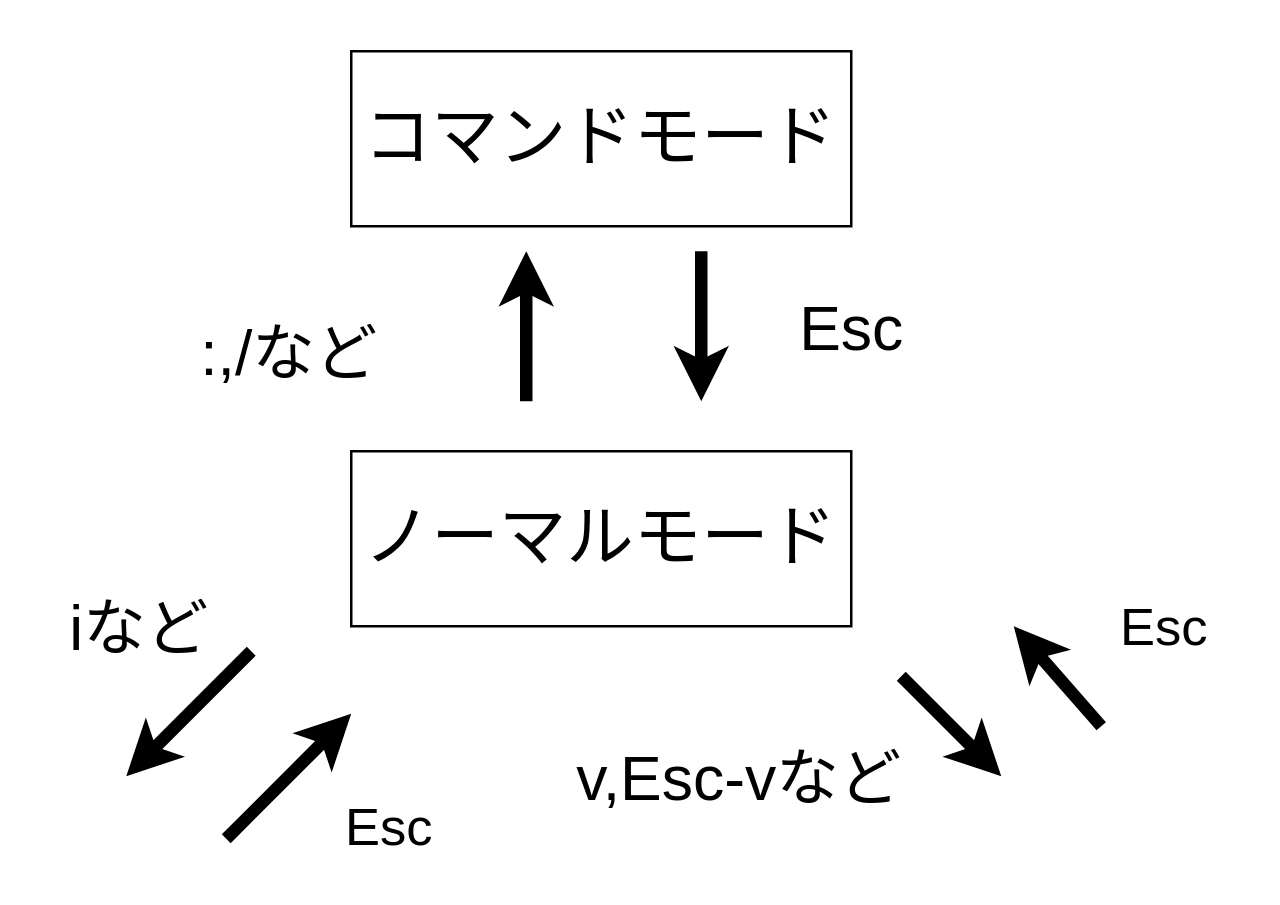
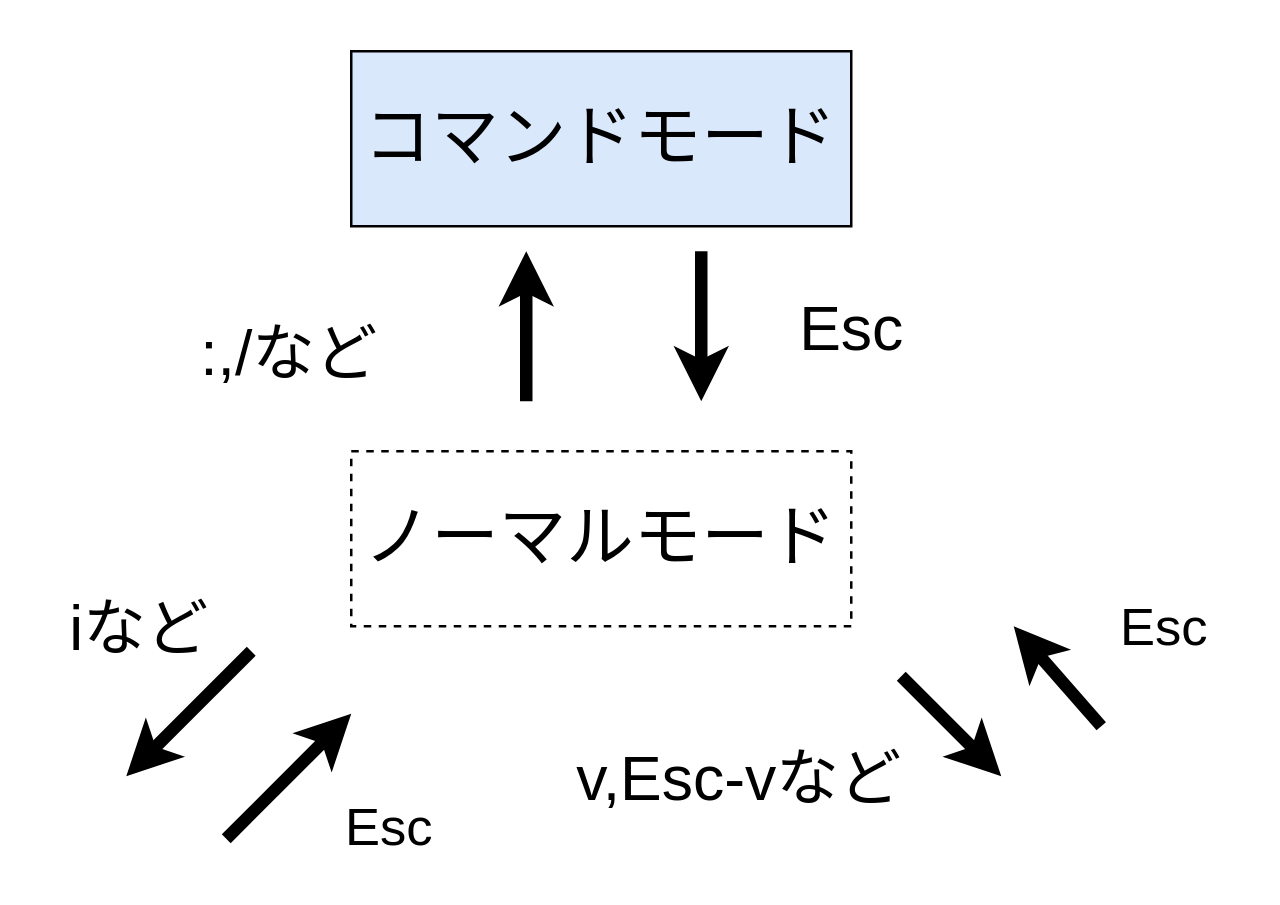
  <mxCell id="0" />
  <mxCell id="1" parent="0" />
- <mxCell id="2" value="&lt;font style=&quot;font-size: 27px&quot;&gt;コマンドモード&lt;/font&gt;" style="rounded=0;whiteSpace=wrap;html=1;" parent="1" vertex="1"><mxGeometry x="140" y="20" width="200" height="70" as="geometry" /></mxCell>
- <mxCell id="3" value="&lt;font style=&quot;font-size: 27px&quot;&gt;ノーマルモード&lt;/font&gt;" style="rounded=0;whiteSpace=wrap;html=1;" parent="1" vertex="1"><mxGeometry x="140" y="180" width="200" height="70" as="geometry" /></mxCell>
+ <mxCell id="2" value="&lt;font style=&quot;font-size: 27px&quot;&gt;コマンドモード&lt;/font&gt;" style="rounded=0;whiteSpace=wrap;html=1;fillColor=#dae8fc;" parent="1" vertex="1"><mxGeometry x="140" y="20" width="200" height="70" as="geometry" /></mxCell>
+ <mxCell id="3" value="&lt;font style=&quot;font-size: 27px&quot;&gt;ノーマルモード&lt;/font&gt;" style="rounded=0;whiteSpace=wrap;html=1;dashed=1;" parent="1" vertex="1"><mxGeometry x="140" y="180" width="200" height="70" as="geometry" /></mxCell>
  <mxCell id="4" value="" style="endArrow=classic;html=1;rounded=0;fontSize=27;strokeWidth=5;" parent="1" edge="1"><mxGeometry width="50" height="50" relative="1" as="geometry"><mxPoint x="90" y="335" as="sourcePoint" /><mxPoint x="140" y="285" as="targetPoint" /></mxGeometry></mxCell>
  <mxCell id="5" value="" style="endArrow=classic;html=1;rounded=0;fontSize=27;strokeWidth=5;" parent="1" edge="1"><mxGeometry width="50" height="50" relative="1" as="geometry"><mxPoint x="100" y="260" as="sourcePoint" /><mxPoint x="50" y="310" as="targetPoint" /></mxGeometry></mxCell>
  <mxCell id="6" value="" style="endArrow=classic;html=1;rounded=0;fontSize=27;strokeWidth=5;" parent="1" edge="1"><mxGeometry width="50" height="50" relative="1" as="geometry"><mxPoint x="360" y="270" as="sourcePoint" /><mxPoint x="400" y="310" as="targetPoint" /></mxGeometry></mxCell>
  <mxCell id="7" value="" style="endArrow=classic;html=1;rounded=0;fontSize=27;strokeWidth=5;" parent="1" edge="1"><mxGeometry width="50" height="50" relative="1" as="geometry"><mxPoint x="440" y="290" as="sourcePoint" /><mxPoint x="405" y="250" as="targetPoint" /></mxGeometry></mxCell>
  <mxCell id="8" value="" style="endArrow=classic;html=1;rounded=0;fontSize=27;strokeWidth=5;" parent="1" edge="1"><mxGeometry width="50" height="50" relative="1" as="geometry"><mxPoint x="210" y="160" as="sourcePoint" /><mxPoint x="210" y="100" as="targetPoint" /></mxGeometry></mxCell>
  <mxCell id="9" value="" style="endArrow=classic;html=1;rounded=0;fontSize=27;strokeWidth=5;" parent="1" edge="1"><mxGeometry width="50" height="50" relative="1" as="geometry"><mxPoint x="280" y="100" as="sourcePoint" /><mxPoint x="280" y="160" as="targetPoint" /></mxGeometry></mxCell>
  <mxCell id="10" value="&lt;font style=&quot;font-size: 25px;&quot;&gt;Esc&lt;/font&gt;" style="text;html=1;align=center;verticalAlign=middle;resizable=0;points=[];autosize=1;strokeColor=none;fillColor=none;fontSize=25;" parent="1" vertex="1"><mxGeometry x="310" y="110" width="60" height="40" as="geometry" /></mxCell>
  <mxCell id="11" value="&lt;font style=&quot;font-size: 21px&quot;&gt;Esc&lt;/font&gt;" style="text;html=1;align=center;verticalAlign=middle;resizable=0;points=[];autosize=1;strokeColor=none;fillColor=none;" parent="1" vertex="1"><mxGeometry x="440" y="240" width="50" height="20" as="geometry" /></mxCell>
  <mxCell id="12" value="&lt;font style=&quot;font-size: 21px&quot;&gt;Esc&lt;/font&gt;" style="text;html=1;align=center;verticalAlign=middle;resizable=0;points=[];autosize=1;strokeColor=none;fillColor=none;" parent="1" vertex="1"><mxGeometry x="130" y="320" width="50" height="20" as="geometry" /></mxCell>
  <mxCell id="13" value="&lt;font style=&quot;font-size: 25px&quot;&gt;v,Esc-vなど&lt;/font&gt;" style="text;html=1;align=center;verticalAlign=middle;resizable=0;points=[];autosize=1;strokeColor=none;fillColor=none;fontSize=25;" parent="1" vertex="1"><mxGeometry x="220" y="290" width="150" height="40" as="geometry" /></mxCell>
  <mxCell id="14" value="&lt;font style=&quot;font-size: 25px&quot;&gt;:,/など&lt;/font&gt;" style="text;html=1;align=center;verticalAlign=middle;resizable=0;points=[];autosize=1;strokeColor=none;fillColor=none;fontSize=25;" parent="1" vertex="1"><mxGeometry x="70" y="120" width="90" height="40" as="geometry" /></mxCell>
  <mxCell id="15" value="&lt;font style=&quot;font-size: 25px&quot;&gt;iなど&lt;/font&gt;" style="text;html=1;align=center;verticalAlign=middle;resizable=0;points=[];autosize=1;strokeColor=none;fillColor=none;fontSize=25;" parent="1" vertex="1"><mxGeometry x="20" y="230" width="70" height="40" as="geometry" /></mxCell>
